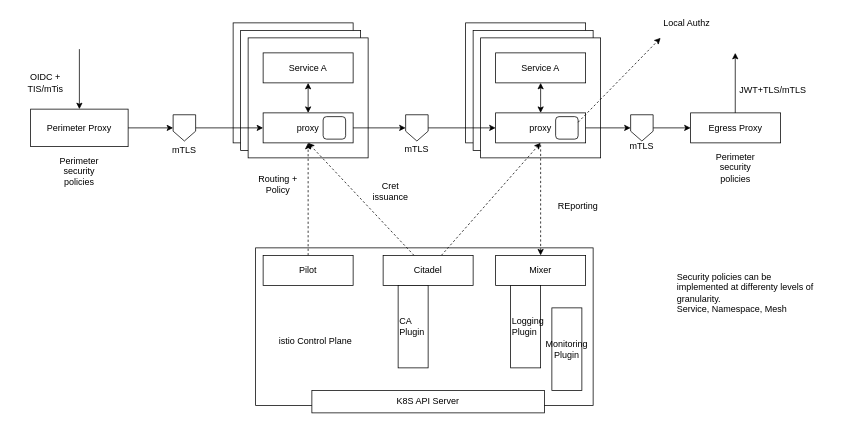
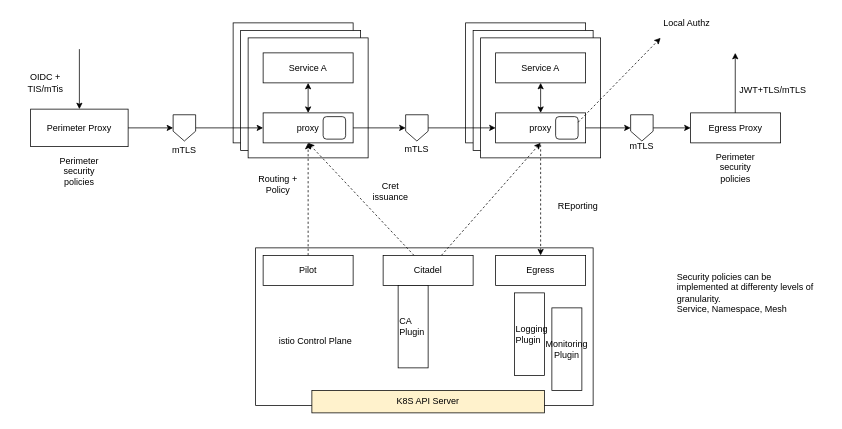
  <mxCell id="0" />
  <mxCell id="1" parent="0" />
  <mxCell id="2" value="" style="rounded=0;whiteSpace=wrap;html=1;" vertex="1" parent="1"><mxGeometry x="340" y="330" width="450" height="210" as="geometry" /></mxCell>
  <mxCell id="3" value="Perimeter Proxy" style="rounded=0;whiteSpace=wrap;html=1;" vertex="1" parent="1"><mxGeometry x="40" y="145" width="130" height="50" as="geometry" /></mxCell>
  <mxCell id="4" value="" style="endArrow=classic;html=1;entryX=0.5;entryY=0;entryDx=0;entryDy=0;" edge="1" parent="1" target="3"><mxGeometry width="50" height="50" relative="1" as="geometry"><mxPoint x="105" y="65" as="sourcePoint" /><mxPoint x="110" y="65" as="targetPoint" /></mxGeometry></mxCell>
  <mxCell id="5" value="OIDC + TIS/mTis" style="text;html=1;strokeColor=none;fillColor=none;align=center;verticalAlign=middle;whiteSpace=wrap;rounded=0;" vertex="1" parent="1"><mxGeometry x="20" y="85" width="80" height="50" as="geometry" /></mxCell>
  <mxCell id="6" value="" style="rounded=0;whiteSpace=wrap;html=1;" vertex="1" parent="1"><mxGeometry x="310" y="30" width="160" height="160" as="geometry" /></mxCell>
  <mxCell id="7" value="" style="rounded=0;whiteSpace=wrap;html=1;" vertex="1" parent="1"><mxGeometry x="320" y="40" width="160" height="160" as="geometry" /></mxCell>
  <mxCell id="8" value="" style="rounded=0;whiteSpace=wrap;html=1;" vertex="1" parent="1"><mxGeometry x="330" y="50" width="160" height="160" as="geometry" /></mxCell>
  <mxCell id="9" value="proxy" style="rounded=0;whiteSpace=wrap;html=1;" vertex="1" parent="1"><mxGeometry x="350" y="150" width="120" height="40" as="geometry" /></mxCell>
  <mxCell id="10" style="edgeStyle=orthogonalEdgeStyle;rounded=0;orthogonalLoop=1;jettySize=auto;html=1;entryX=0.5;entryY=0;entryDx=0;entryDy=0;startArrow=classic;startFill=1;" edge="1" parent="1" source="11" target="9"><mxGeometry relative="1" as="geometry" /></mxCell>
  <mxCell id="11" value="Service A" style="rounded=0;whiteSpace=wrap;html=1;" vertex="1" parent="1"><mxGeometry x="350" y="70" width="120" height="40" as="geometry" /></mxCell>
  <mxCell id="12" value="" style="endArrow=classic;html=1;exitX=1;exitY=0.5;exitDx=0;exitDy=0;entryX=0;entryY=0.5;entryDx=0;entryDy=0;" edge="1" parent="1" source="26" target="9"><mxGeometry width="50" height="50" relative="1" as="geometry"><mxPoint x="220" y="200" as="sourcePoint" /><mxPoint x="290" y="165" as="targetPoint" /></mxGeometry></mxCell>
  <mxCell id="13" value="" style="rounded=1;whiteSpace=wrap;html=1;" vertex="1" parent="1"><mxGeometry x="430" y="155" width="30" height="30" as="geometry" /></mxCell>
  <mxCell id="14" value="" style="rounded=0;whiteSpace=wrap;html=1;" vertex="1" parent="1"><mxGeometry x="620" y="30" width="160" height="160" as="geometry" /></mxCell>
  <mxCell id="15" value="" style="rounded=0;whiteSpace=wrap;html=1;" vertex="1" parent="1"><mxGeometry x="630" y="40" width="160" height="160" as="geometry" /></mxCell>
  <mxCell id="16" value="" style="rounded=0;whiteSpace=wrap;html=1;" vertex="1" parent="1"><mxGeometry x="640" y="50" width="160" height="160" as="geometry" /></mxCell>
  <mxCell id="17" style="edgeStyle=orthogonalEdgeStyle;rounded=0;orthogonalLoop=1;jettySize=auto;html=1;entryX=0;entryY=0.5;entryDx=0;entryDy=0;startArrow=none;startFill=0;" edge="1" parent="1" source="30" target="23"><mxGeometry relative="1" as="geometry" /></mxCell>
  <mxCell id="18" value="proxy" style="rounded=0;whiteSpace=wrap;html=1;" vertex="1" parent="1"><mxGeometry x="660" y="150" width="120" height="40" as="geometry" /></mxCell>
  <mxCell id="19" style="edgeStyle=orthogonalEdgeStyle;rounded=0;orthogonalLoop=1;jettySize=auto;html=1;entryX=0.5;entryY=0;entryDx=0;entryDy=0;startArrow=classic;startFill=1;" edge="1" parent="1" source="20" target="18"><mxGeometry relative="1" as="geometry" /></mxCell>
  <mxCell id="20" value="Service A" style="rounded=0;whiteSpace=wrap;html=1;" vertex="1" parent="1"><mxGeometry x="660" y="70" width="120" height="40" as="geometry" /></mxCell>
  <mxCell id="21" value="" style="rounded=1;whiteSpace=wrap;html=1;" vertex="1" parent="1"><mxGeometry x="740" y="155" width="30" height="30" as="geometry" /></mxCell>
  <mxCell id="22" style="edgeStyle=orthogonalEdgeStyle;rounded=0;orthogonalLoop=1;jettySize=auto;html=1;entryX=0;entryY=0.5;entryDx=0;entryDy=0;startArrow=none;startFill=0;" edge="1" parent="1" source="28" target="18"><mxGeometry relative="1" as="geometry" /></mxCell>
  <mxCell id="23" value="Egress Proxy" style="rounded=0;whiteSpace=wrap;html=1;" vertex="1" parent="1"><mxGeometry x="920" y="150" width="120" height="40" as="geometry" /></mxCell>
  <mxCell id="24" value="" style="endArrow=classic;html=1;" edge="1" parent="1"><mxGeometry width="50" height="50" relative="1" as="geometry"><mxPoint x="979.5" y="150" as="sourcePoint" /><mxPoint x="979.5" y="70" as="targetPoint" /></mxGeometry></mxCell>
  <mxCell id="25" value="JWT+TLS/mTLS" style="text;html=1;strokeColor=none;fillColor=none;align=center;verticalAlign=middle;whiteSpace=wrap;rounded=0;" vertex="1" parent="1"><mxGeometry x="980" y="97.5" width="100" height="45" as="geometry" /></mxCell>
  <mxCell id="26" value="" style="shape=offPageConnector;whiteSpace=wrap;html=1;" vertex="1" parent="1"><mxGeometry x="230" y="152.5" width="30" height="35" as="geometry" /></mxCell>
  <mxCell id="27" value="" style="endArrow=classic;html=1;exitX=1;exitY=0.5;exitDx=0;exitDy=0;entryX=0;entryY=0.5;entryDx=0;entryDy=0;" edge="1" parent="1" source="3" target="26"><mxGeometry width="50" height="50" relative="1" as="geometry"><mxPoint x="170" y="170" as="sourcePoint" /><mxPoint x="350" y="170" as="targetPoint" /></mxGeometry></mxCell>
  <mxCell id="28" value="" style="shape=offPageConnector;whiteSpace=wrap;html=1;" vertex="1" parent="1"><mxGeometry x="540" y="152.5" width="30" height="35" as="geometry" /></mxCell>
  <mxCell id="29" style="edgeStyle=orthogonalEdgeStyle;rounded=0;orthogonalLoop=1;jettySize=auto;html=1;entryX=0;entryY=0.5;entryDx=0;entryDy=0;startArrow=none;startFill=0;" edge="1" parent="1" source="9" target="28"><mxGeometry relative="1" as="geometry"><mxPoint x="470" y="170" as="sourcePoint" /><mxPoint x="660" y="170" as="targetPoint" /></mxGeometry></mxCell>
  <mxCell id="30" value="" style="shape=offPageConnector;whiteSpace=wrap;html=1;" vertex="1" parent="1"><mxGeometry x="840" y="152.5" width="30" height="35" as="geometry" /></mxCell>
  <mxCell id="31" style="edgeStyle=orthogonalEdgeStyle;rounded=0;orthogonalLoop=1;jettySize=auto;html=1;entryX=0;entryY=0.5;entryDx=0;entryDy=0;startArrow=none;startFill=0;" edge="1" parent="1" source="18" target="30"><mxGeometry relative="1" as="geometry"><mxPoint x="780" y="170" as="sourcePoint" /><mxPoint x="920" y="170" as="targetPoint" /></mxGeometry></mxCell>
  <mxCell id="32" value="mTLS" style="text;html=1;strokeColor=none;fillColor=none;align=center;verticalAlign=middle;whiteSpace=wrap;rounded=0;" vertex="1" parent="1"><mxGeometry x="225" y="190" width="40" height="20" as="geometry" /></mxCell>
  <mxCell id="33" value="mTLS" style="text;html=1;strokeColor=none;fillColor=none;align=center;verticalAlign=middle;whiteSpace=wrap;rounded=0;" vertex="1" parent="1"><mxGeometry x="535" y="187.5" width="40" height="20" as="geometry" /></mxCell>
  <mxCell id="34" value="mTLS" style="text;html=1;strokeColor=none;fillColor=none;align=center;verticalAlign=middle;whiteSpace=wrap;rounded=0;" vertex="1" parent="1"><mxGeometry x="835" y="185" width="40" height="20" as="geometry" /></mxCell>
  <mxCell id="35" style="edgeStyle=orthogonalEdgeStyle;rounded=0;orthogonalLoop=1;jettySize=auto;html=1;entryX=0.5;entryY=1;entryDx=0;entryDy=0;startArrow=none;startFill=0;dashed=1;" edge="1" parent="1" source="36" target="9"><mxGeometry relative="1" as="geometry" /></mxCell>
  <mxCell id="36" value="Pilot" style="rounded=0;whiteSpace=wrap;html=1;" vertex="1" parent="1"><mxGeometry x="350" y="340" width="120" height="40" as="geometry" /></mxCell>
  <mxCell id="37" style="edgeStyle=orthogonalEdgeStyle;rounded=0;orthogonalLoop=1;jettySize=auto;html=1;dashed=1;startArrow=classic;startFill=1;endArrow=none;endFill=0;" edge="1" parent="1" source="38" target="18"><mxGeometry relative="1" as="geometry" /></mxCell>
- <mxCell id="38" value="Mixer" style="rounded=0;whiteSpace=wrap;html=1;" vertex="1" parent="1"><mxGeometry x="660" y="340" width="120" height="40" as="geometry" /></mxCell>
+ <mxCell id="38" value="Egress" style="rounded=0;whiteSpace=wrap;html=1;" vertex="1" parent="1"><mxGeometry x="660" y="340" width="120" height="40" as="geometry" /></mxCell>
  <mxCell id="39" style="rounded=0;orthogonalLoop=1;jettySize=auto;html=1;entryX=0.5;entryY=1;entryDx=0;entryDy=0;dashed=1;startArrow=none;startFill=0;" edge="1" parent="1" source="41" target="9"><mxGeometry relative="1" as="geometry" /></mxCell>
  <mxCell id="40" style="edgeStyle=none;rounded=0;orthogonalLoop=1;jettySize=auto;html=1;entryX=0.5;entryY=1;entryDx=0;entryDy=0;dashed=1;startArrow=none;startFill=0;" edge="1" parent="1" source="41" target="18"><mxGeometry relative="1" as="geometry" /></mxCell>
  <mxCell id="41" value="Citadel" style="rounded=0;whiteSpace=wrap;html=1;" vertex="1" parent="1"><mxGeometry x="510" y="340" width="120" height="40" as="geometry" /></mxCell>
  <mxCell id="42" value="" style="endArrow=classic;html=1;dashed=1;exitX=1;exitY=0.25;exitDx=0;exitDy=0;" edge="1" parent="1" source="21"><mxGeometry width="50" height="50" relative="1" as="geometry"><mxPoint x="830" y="100" as="sourcePoint" /><mxPoint x="880" y="50" as="targetPoint" /></mxGeometry></mxCell>
  <mxCell id="43" value="Local Authz" style="text;html=1;strokeColor=none;fillColor=none;align=center;verticalAlign=middle;whiteSpace=wrap;rounded=0;" vertex="1" parent="1"><mxGeometry x="880" y="20" width="70" height="20" as="geometry" /></mxCell>
  <mxCell id="44" value="Perimeter&lt;br&gt;security&lt;br&gt;policies" style="text;html=1;strokeColor=none;fillColor=none;align=center;verticalAlign=middle;whiteSpace=wrap;rounded=0;" vertex="1" parent="1"><mxGeometry x="920" y="190" width="120" height="65" as="geometry" /></mxCell>
  <mxCell id="45" value="Perimeter&lt;br&gt;security&lt;br&gt;policies" style="text;html=1;strokeColor=none;fillColor=none;align=center;verticalAlign=middle;whiteSpace=wrap;rounded=0;" vertex="1" parent="1"><mxGeometry x="45" y="195" width="120" height="65" as="geometry" /></mxCell>
  <mxCell id="46" value="Routing + Policy" style="text;html=1;strokeColor=none;fillColor=none;align=center;verticalAlign=middle;whiteSpace=wrap;rounded=0;" vertex="1" parent="1"><mxGeometry x="330" y="225" width="80" height="40" as="geometry" /></mxCell>
  <mxCell id="47" value="REporting" style="text;html=1;strokeColor=none;fillColor=none;align=center;verticalAlign=middle;whiteSpace=wrap;rounded=0;" vertex="1" parent="1"><mxGeometry x="730" y="255" width="80" height="40" as="geometry" /></mxCell>
  <mxCell id="48" value="Cret issuance" style="text;html=1;strokeColor=none;fillColor=none;align=center;verticalAlign=middle;whiteSpace=wrap;rounded=0;" vertex="1" parent="1"><mxGeometry x="490" y="240" width="60" height="30" as="geometry" /></mxCell>
  <mxCell id="49" value="Security policies can be implemented at differenty levels of granularity.&lt;br&gt;Service, Namespace, Mesh" style="text;html=1;strokeColor=none;fillColor=none;align=left;verticalAlign=middle;whiteSpace=wrap;rounded=0;" vertex="1" parent="1"><mxGeometry x="900" y="330" width="200" height="120" as="geometry" /></mxCell>
  <mxCell id="50" value="CA Plugin" style="rounded=0;whiteSpace=wrap;html=1;align=left;verticalAlign=middle;" vertex="1" parent="1"><mxGeometry x="530" y="380" width="40" height="110" as="geometry" /></mxCell>
  <mxCell id="51" value="Monitoring&lt;br&gt;Plugin" style="rounded=0;whiteSpace=wrap;html=1;" vertex="1" parent="1"><mxGeometry x="735" y="410" width="40" height="110" as="geometry" /></mxCell>
- <mxCell id="52" value="Logging&lt;br&gt;Plugin" style="rounded=0;whiteSpace=wrap;html=1;align=left;" vertex="1" parent="1"><mxGeometry x="680" y="380" width="40" height="110" as="geometry" /></mxCell>
+ <mxCell id="52" value="Logging&lt;br&gt;Plugin" style="rounded=0;whiteSpace=wrap;html=1;align=left;" vertex="1" parent="1"><mxGeometry x="685" y="390" width="40" height="110" as="geometry" /></mxCell>
  <mxCell id="53" value="istio Control Plane" style="text;html=1;strokeColor=none;fillColor=none;align=center;verticalAlign=middle;whiteSpace=wrap;rounded=0;" vertex="1" parent="1"><mxGeometry x="350" y="430" width="140" height="50" as="geometry" /></mxCell>
- <mxCell id="54" value="K8S API Server" style="rounded=0;whiteSpace=wrap;html=1;" vertex="1" parent="1"><mxGeometry x="415" y="520" width="310" height="30" as="geometry" /></mxCell>
+ <mxCell id="54" value="K8S API Server" style="rounded=0;whiteSpace=wrap;html=1;fillColor=#fff2cc;" vertex="1" parent="1"><mxGeometry x="415" y="520" width="310" height="30" as="geometry" /></mxCell>
